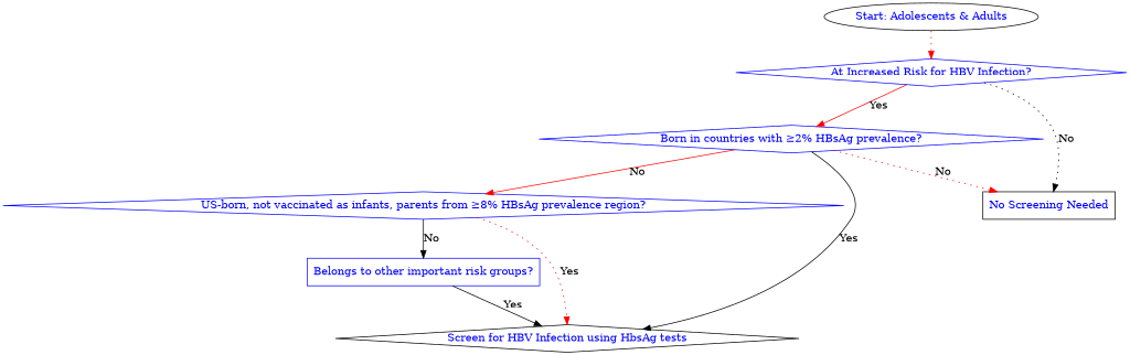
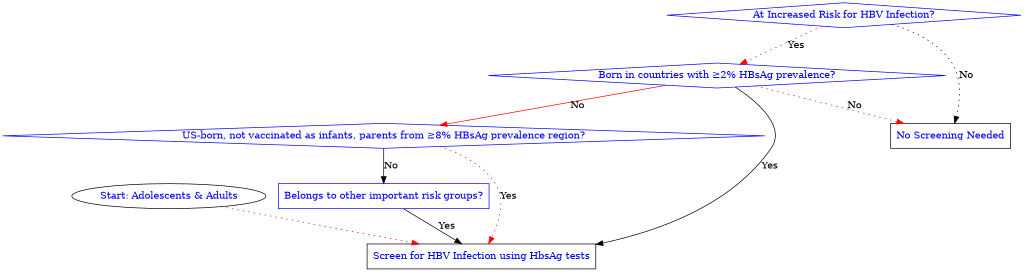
  digraph {
    rankdir=TB
    node [color=blue fontcolor=blue shape=diamond]
    edge [color=red style=solid]
    n1 [color=black label="Start: Adolescents & Adults" shape=ellipse]
    n2 [label="At Increased Risk for HBV Infection?"]
    n3 [label="Born in countries with ≥2% HBsAg prevalence?"]
    n4 [color=black label="No Screening Needed" shape=rect]
    n5 [label="US-born, not vaccinated as infants, parents from ≥8% HBsAg prevalence region?"]
-   n6 [color=black label="Screen for HBV Infection using HbsAg tests"]
+   n6 [color=black label="Screen for HBV Infection using HbsAg tests" shape=rect]
    n7 [label="Belongs to other important risk groups?" shape=box]
-   n1 -> n2 [style=dotted]
-   n2 -> n3 [label=Yes]
+   n1 -> n6 [style=dotted]
+   n2 -> n3 [label=Yes style=dotted]
    n2 -> n4 [color=black label=No style=dotted]
    n3 -> n4 [label=No style=dotted]
    n3 -> n5 [label=No]
    n3 -> n6 [color=black label=Yes]
    n5 -> n6 [label=Yes style=dotted]
    n5 -> n7 [color=black label=No]
    n7 -> n6 [color=black label=Yes]
  }
